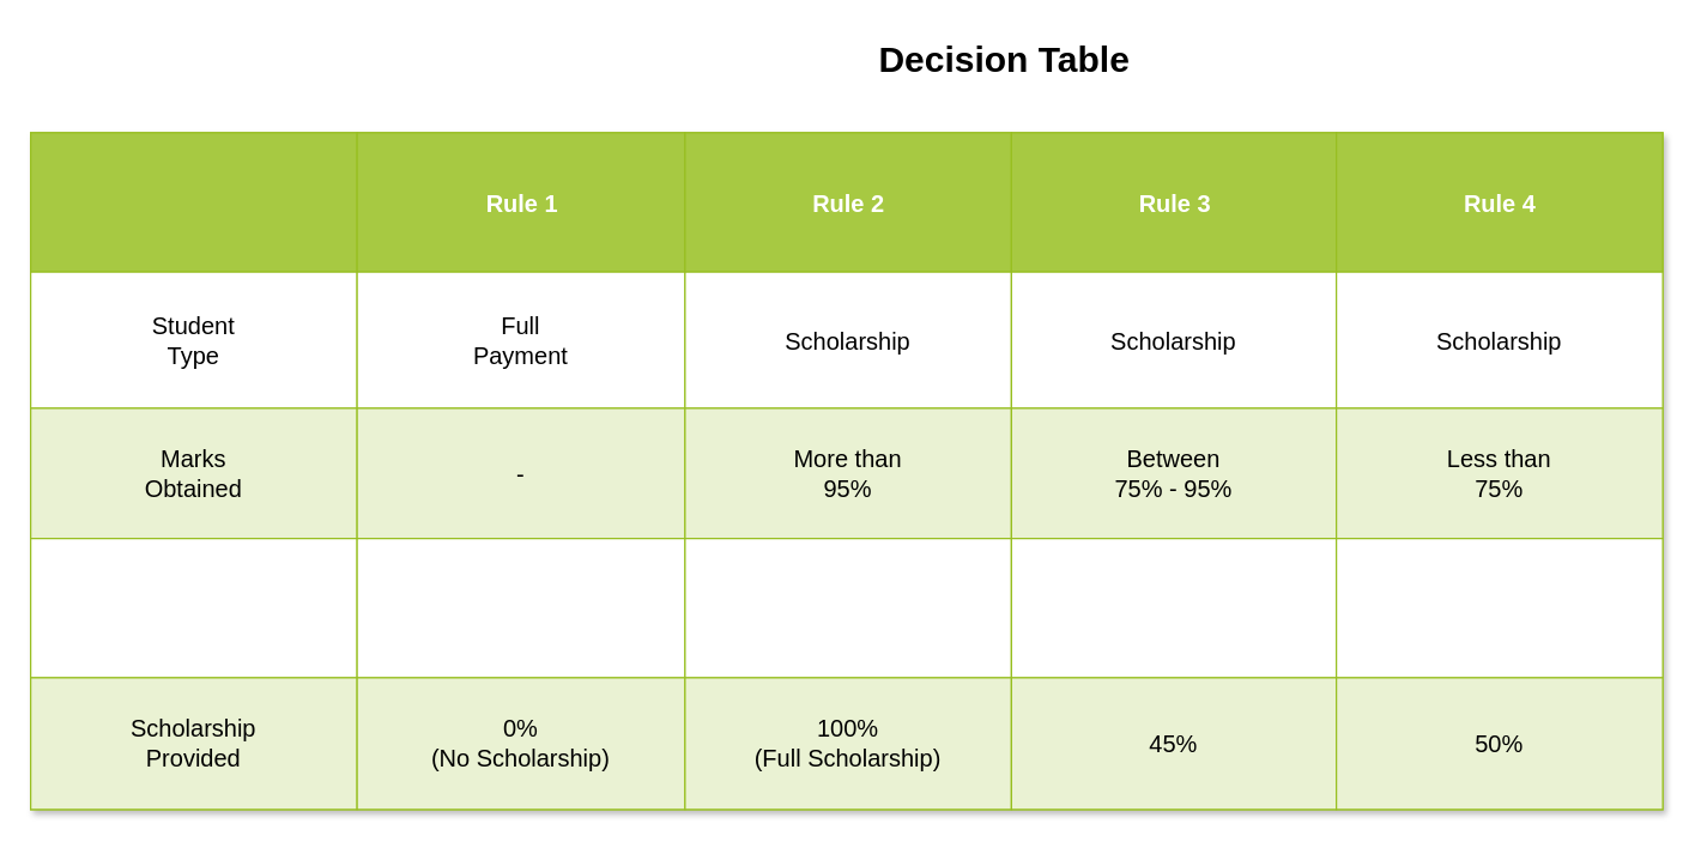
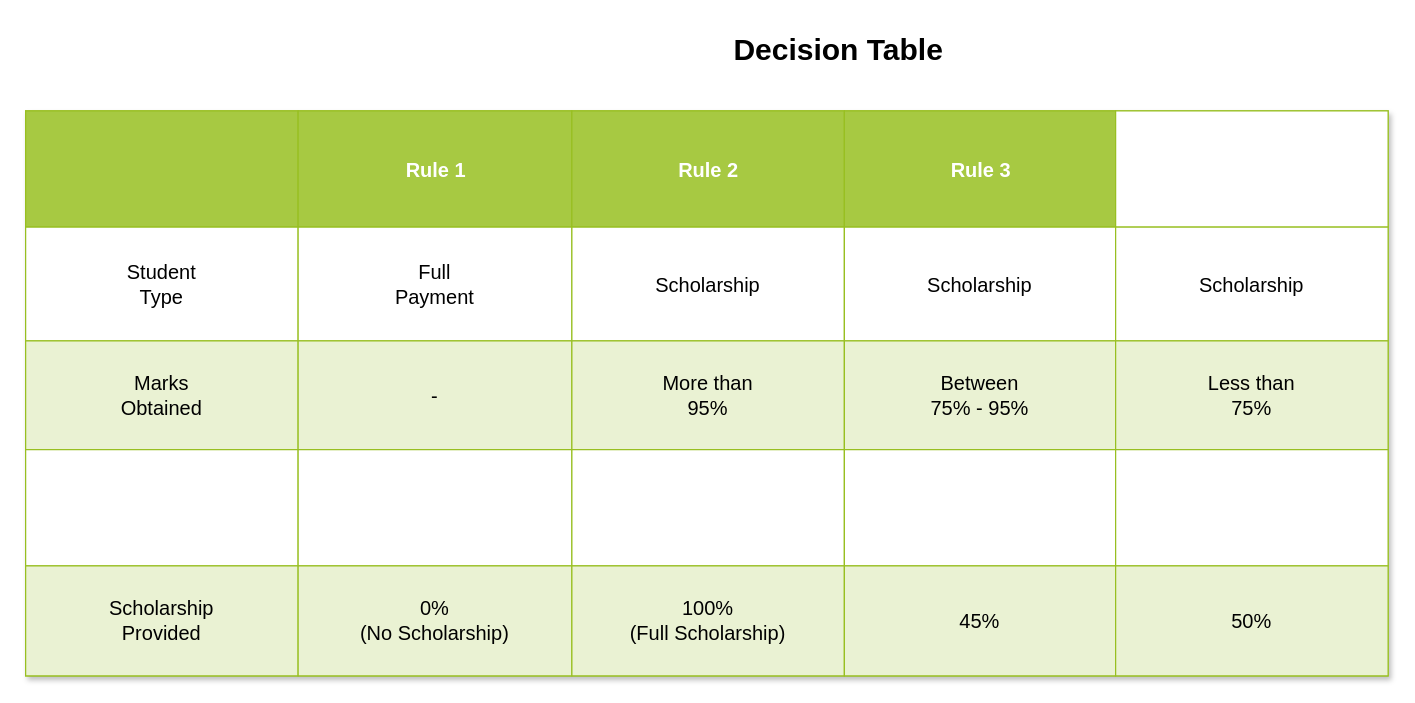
  <mxCell id="0" />
  <mxCell id="1" parent="0" />
  <mxCell id="2" value="Assets" style="childLayout=tableLayout;recursiveResize=0;strokeColor=#98bf21;fillColor=#A7C942;shadow=1;fontSize=16;" vertex="1" parent="1"><mxGeometry x="20" y="88" width="1090" height="452" as="geometry" /></mxCell>
  <mxCell id="3" style="shape=tableRow;horizontal=0;startSize=0;swimlaneHead=0;swimlaneBody=0;top=0;left=0;bottom=0;right=0;dropTarget=0;collapsible=0;recursiveResize=0;expand=0;fontStyle=0;strokeColor=inherit;fillColor=#ffffff;fontSize=16;" vertex="1" parent="2"><mxGeometry width="1090" height="93" as="geometry" /></mxCell>
  <mxCell id="4" value="" style="connectable=0;recursiveResize=0;strokeColor=inherit;fillColor=#A7C942;align=center;fontStyle=1;fontColor=#FFFFFF;html=1;fontSize=16;" vertex="1" parent="3"><mxGeometry width="218" height="93" as="geometry"><mxRectangle width="218" height="93" as="alternateBounds" /></mxGeometry></mxCell>
  <mxCell id="5" value="Rule 1" style="connectable=0;recursiveResize=0;strokeColor=inherit;fillColor=#A7C942;align=center;fontStyle=1;fontColor=#FFFFFF;html=1;fontSize=16;" vertex="1" parent="3"><mxGeometry x="218" width="219" height="93" as="geometry"><mxRectangle width="219" height="93" as="alternateBounds" /></mxGeometry></mxCell>
  <mxCell id="6" value="Rule 2" style="connectable=0;recursiveResize=0;strokeColor=inherit;fillColor=#A7C942;align=center;fontStyle=1;fontColor=#FFFFFF;html=1;fontSize=16;" vertex="1" parent="3"><mxGeometry x="437" width="218" height="93" as="geometry"><mxRectangle width="218" height="93" as="alternateBounds" /></mxGeometry></mxCell>
  <mxCell id="7" value="Rule 3" style="connectable=0;recursiveResize=0;strokeColor=inherit;fillColor=#A7C942;align=center;fontStyle=1;fontColor=#FFFFFF;html=1;fontSize=16;" vertex="1" parent="3"><mxGeometry x="655" width="217" height="93" as="geometry"><mxRectangle width="217" height="93" as="alternateBounds" /></mxGeometry></mxCell>
- <mxCell id="8" value="Rule 4" style="connectable=0;recursiveResize=0;strokeColor=inherit;fillColor=#A7C942;align=center;fontStyle=1;fontColor=#FFFFFF;html=1;fontSize=16;" vertex="1" parent="3"><mxGeometry x="872" width="218" height="93" as="geometry"><mxRectangle width="218" height="93" as="alternateBounds" /></mxGeometry></mxCell>
+ <mxCell id="8" value="Rule 4" style="connectable=0;recursiveResize=0;strokeColor=inherit;fillColor=#ffffff;align=center;fontStyle=1;fontColor=#FFFFFF;html=1;fontSize=16;" vertex="1" parent="3"><mxGeometry x="872" width="218" height="93" as="geometry"><mxRectangle width="218" height="93" as="alternateBounds" /></mxGeometry></mxCell>
  <mxCell id="9" value="" style="shape=tableRow;horizontal=0;startSize=0;swimlaneHead=0;swimlaneBody=0;top=0;left=0;bottom=0;right=0;dropTarget=0;collapsible=0;recursiveResize=0;expand=0;fontStyle=0;strokeColor=inherit;fillColor=#ffffff;fontSize=16;" vertex="1" parent="2"><mxGeometry y="93" width="1090" height="91" as="geometry" /></mxCell>
  <mxCell id="10" value="Student&lt;div style=&quot;font-size: 16px;&quot;&gt;Type&lt;/div&gt;" style="connectable=0;recursiveResize=0;strokeColor=inherit;fillColor=inherit;align=center;whiteSpace=wrap;html=1;fontSize=16;" vertex="1" parent="9"><mxGeometry width="218" height="91" as="geometry"><mxRectangle width="218" height="91" as="alternateBounds" /></mxGeometry></mxCell>
  <mxCell id="11" value="Full&lt;div style=&quot;font-size: 16px;&quot;&gt;Payment&lt;/div&gt;" style="connectable=0;recursiveResize=0;strokeColor=inherit;fillColor=inherit;align=center;whiteSpace=wrap;html=1;fontSize=16;" vertex="1" parent="9"><mxGeometry x="218" width="219" height="91" as="geometry"><mxRectangle width="219" height="91" as="alternateBounds" /></mxGeometry></mxCell>
  <mxCell id="12" value="Scholarship" style="connectable=0;recursiveResize=0;strokeColor=inherit;fillColor=inherit;align=center;whiteSpace=wrap;html=1;fontSize=16;" vertex="1" parent="9"><mxGeometry x="437" width="218" height="91" as="geometry"><mxRectangle width="218" height="91" as="alternateBounds" /></mxGeometry></mxCell>
  <mxCell id="13" value="Scholarship" style="connectable=0;recursiveResize=0;strokeColor=inherit;fillColor=inherit;align=center;whiteSpace=wrap;html=1;fontSize=16;" vertex="1" parent="9"><mxGeometry x="655" width="217" height="91" as="geometry"><mxRectangle width="217" height="91" as="alternateBounds" /></mxGeometry></mxCell>
  <mxCell id="14" value="Scholarship" style="connectable=0;recursiveResize=0;strokeColor=inherit;fillColor=inherit;align=center;whiteSpace=wrap;html=1;fontSize=16;" vertex="1" parent="9"><mxGeometry x="872" width="218" height="91" as="geometry"><mxRectangle width="218" height="91" as="alternateBounds" /></mxGeometry></mxCell>
  <mxCell id="15" value="" style="shape=tableRow;horizontal=0;startSize=0;swimlaneHead=0;swimlaneBody=0;top=0;left=0;bottom=0;right=0;dropTarget=0;collapsible=0;recursiveResize=0;expand=0;fontStyle=1;strokeColor=inherit;fillColor=#EAF2D3;fontSize=16;" vertex="1" parent="2"><mxGeometry y="184" width="1090" height="87" as="geometry" /></mxCell>
  <mxCell id="16" value="Marks&lt;div style=&quot;font-size: 16px;&quot;&gt;Obtained&lt;/div&gt;" style="connectable=0;recursiveResize=0;strokeColor=inherit;fillColor=inherit;whiteSpace=wrap;html=1;fontSize=16;" vertex="1" parent="15"><mxGeometry width="218" height="87" as="geometry"><mxRectangle width="218" height="87" as="alternateBounds" /></mxGeometry></mxCell>
  <mxCell id="17" value="-" style="connectable=0;recursiveResize=0;strokeColor=inherit;fillColor=inherit;whiteSpace=wrap;html=1;fontSize=16;" vertex="1" parent="15"><mxGeometry x="218" width="219" height="87" as="geometry"><mxRectangle width="219" height="87" as="alternateBounds" /></mxGeometry></mxCell>
  <mxCell id="18" value="More than&lt;div style=&quot;font-size: 16px;&quot;&gt;95%&lt;/div&gt;" style="connectable=0;recursiveResize=0;strokeColor=inherit;fillColor=inherit;whiteSpace=wrap;html=1;fontSize=16;" vertex="1" parent="15"><mxGeometry x="437" width="218" height="87" as="geometry"><mxRectangle width="218" height="87" as="alternateBounds" /></mxGeometry></mxCell>
  <mxCell id="19" value="Between&lt;div style=&quot;font-size: 16px;&quot;&gt;75% - 95%&lt;/div&gt;" style="connectable=0;recursiveResize=0;strokeColor=inherit;fillColor=inherit;whiteSpace=wrap;html=1;fontSize=16;" vertex="1" parent="15"><mxGeometry x="655" width="217" height="87" as="geometry"><mxRectangle width="217" height="87" as="alternateBounds" /></mxGeometry></mxCell>
  <mxCell id="20" value="Less than&lt;div style=&quot;font-size: 16px;&quot;&gt;75%&lt;/div&gt;" style="connectable=0;recursiveResize=0;strokeColor=inherit;fillColor=inherit;whiteSpace=wrap;html=1;fontSize=16;" vertex="1" parent="15"><mxGeometry x="872" width="218" height="87" as="geometry"><mxRectangle width="218" height="87" as="alternateBounds" /></mxGeometry></mxCell>
  <mxCell id="21" value="" style="shape=tableRow;horizontal=0;startSize=0;swimlaneHead=0;swimlaneBody=0;top=0;left=0;bottom=0;right=0;dropTarget=0;collapsible=0;recursiveResize=0;expand=0;fontStyle=0;strokeColor=inherit;fillColor=#ffffff;fontSize=16;" vertex="1" parent="2"><mxGeometry y="271" width="1090" height="93" as="geometry" /></mxCell>
  <mxCell id="22" value="" style="connectable=0;recursiveResize=0;strokeColor=inherit;fillColor=inherit;fontStyle=0;align=center;whiteSpace=wrap;html=1;fontSize=16;" vertex="1" parent="21"><mxGeometry width="218" height="93" as="geometry"><mxRectangle width="218" height="93" as="alternateBounds" /></mxGeometry></mxCell>
  <mxCell id="23" value="" style="connectable=0;recursiveResize=0;strokeColor=inherit;fillColor=inherit;fontStyle=0;align=center;whiteSpace=wrap;html=1;fontSize=16;" vertex="1" parent="21"><mxGeometry x="218" width="219" height="93" as="geometry"><mxRectangle width="219" height="93" as="alternateBounds" /></mxGeometry></mxCell>
  <mxCell id="24" value="" style="connectable=0;recursiveResize=0;strokeColor=inherit;fillColor=inherit;fontStyle=0;align=center;whiteSpace=wrap;html=1;fontSize=16;" vertex="1" parent="21"><mxGeometry x="437" width="218" height="93" as="geometry"><mxRectangle width="218" height="93" as="alternateBounds" /></mxGeometry></mxCell>
  <mxCell id="25" style="connectable=0;recursiveResize=0;strokeColor=inherit;fillColor=inherit;fontStyle=0;align=center;whiteSpace=wrap;html=1;fontSize=16;" vertex="1" parent="21"><mxGeometry x="655" width="217" height="93" as="geometry"><mxRectangle width="217" height="93" as="alternateBounds" /></mxGeometry></mxCell>
  <mxCell id="26" style="connectable=0;recursiveResize=0;strokeColor=inherit;fillColor=inherit;fontStyle=0;align=center;whiteSpace=wrap;html=1;fontSize=16;" vertex="1" parent="21"><mxGeometry x="872" width="218" height="93" as="geometry"><mxRectangle width="218" height="93" as="alternateBounds" /></mxGeometry></mxCell>
  <mxCell id="27" value="" style="shape=tableRow;horizontal=0;startSize=0;swimlaneHead=0;swimlaneBody=0;top=0;left=0;bottom=0;right=0;dropTarget=0;collapsible=0;recursiveResize=0;expand=0;fontStyle=1;strokeColor=inherit;fillColor=#EAF2D3;fontSize=16;" vertex="1" parent="2"><mxGeometry y="364" width="1090" height="88" as="geometry" /></mxCell>
  <mxCell id="28" value="Scholarship&lt;div style=&quot;font-size: 16px;&quot;&gt;Provided&lt;/div&gt;" style="connectable=0;recursiveResize=0;strokeColor=inherit;fillColor=inherit;whiteSpace=wrap;html=1;fontSize=16;" vertex="1" parent="27"><mxGeometry width="218" height="88" as="geometry"><mxRectangle width="218" height="88" as="alternateBounds" /></mxGeometry></mxCell>
  <mxCell id="29" value="0%&lt;div style=&quot;font-size: 16px;&quot;&gt;(No Scholarship)&lt;/div&gt;" style="connectable=0;recursiveResize=0;strokeColor=inherit;fillColor=inherit;whiteSpace=wrap;html=1;fontSize=16;" vertex="1" parent="27"><mxGeometry x="218" width="219" height="88" as="geometry"><mxRectangle width="219" height="88" as="alternateBounds" /></mxGeometry></mxCell>
  <mxCell id="30" value="100%&lt;div style=&quot;font-size: 16px;&quot;&gt;(Full&amp;nbsp;&lt;span style=&quot;background-color: initial; font-size: 16px;&quot;&gt;Scholarship)&lt;/span&gt;&lt;/div&gt;" style="connectable=0;recursiveResize=0;strokeColor=inherit;fillColor=inherit;whiteSpace=wrap;html=1;fontSize=16;" vertex="1" parent="27"><mxGeometry x="437" width="218" height="88" as="geometry"><mxRectangle width="218" height="88" as="alternateBounds" /></mxGeometry></mxCell>
  <mxCell id="31" value="45%" style="connectable=0;recursiveResize=0;strokeColor=inherit;fillColor=inherit;whiteSpace=wrap;html=1;fontSize=16;" vertex="1" parent="27"><mxGeometry x="655" width="217" height="88" as="geometry"><mxRectangle width="217" height="88" as="alternateBounds" /></mxGeometry></mxCell>
  <mxCell id="32" value="50%" style="connectable=0;recursiveResize=0;strokeColor=inherit;fillColor=inherit;whiteSpace=wrap;html=1;fontSize=16;" vertex="1" parent="27"><mxGeometry x="872" width="218" height="88" as="geometry"><mxRectangle width="218" height="88" as="alternateBounds" /></mxGeometry></mxCell>
  <mxCell id="33" value="&lt;font style=&quot;font-size: 24px;&quot;&gt;Decision Table&lt;/font&gt;" style="text;strokeColor=none;fillColor=none;html=1;fontSize=16;fontStyle=1;verticalAlign=middle;align=center;" vertex="1" parent="1"><mxGeometry x="550" y="20" width="240" height="40" as="geometry" /></mxCell>
